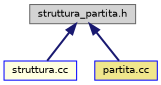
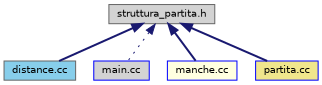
  digraph {
    node [color=blue fillcolor=lightgrey fontname=Helvetica fontsize=10 shape=record style=filled]
    edge [color=midnightblue dir=back fontname=Helvetica fontsize=10 labelfontname=Helvetica labelfontsize=10 style=bold]
    n1 [color=gray40 fontcolor=black height=0.2 label="struttura_partita.h" width=0.4]
-   n4 [fillcolor=lightyellow height=0.2 label="struttura.cc" width=0.4]
+   n2 [color=gray40 fillcolor=skyblue height=0.2 label="distance.cc" width=0.4]
+   n3 [height=0.2 label="main.cc" width=0.4]
+   n4 [fillcolor=lightyellow height=0.2 label="manche.cc" width=0.4]
    n5 [fillcolor=khaki height=0.2 label="partita.cc" width=0.4]
+   n1 -> n2
+   n1 -> n3 [style=dotted]
    n1 -> n4
    n1 -> n5
  }
